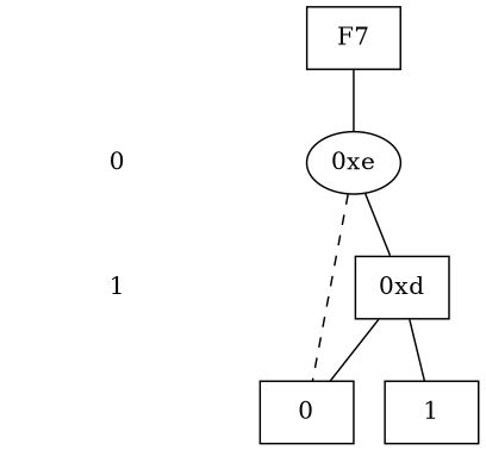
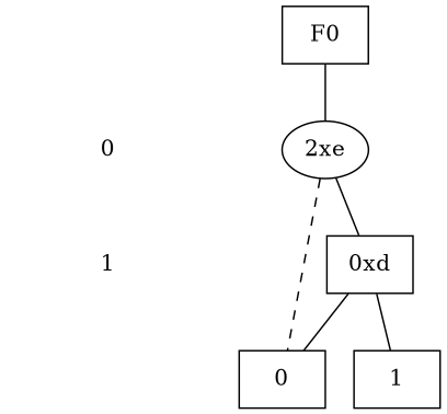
  digraph {
    node [shape=box]
    edge [dir=none style=solid]
    "CONST NODES" [shape=plaintext style=invis]
    " 0 " [shape=plaintext]
    " 1 " [shape=plaintext]
-   F0 [label=F7]
-   "0xe" [shape=""]
+   F0
+   "0xe" [label="2xe" shape=""]
    "0xd"
    n7 [label=0]
    n8 [label=1]
    subgraph sub_1 {
      "CONST NODES"
      " 0 "
      " 1 "
    }
    subgraph sub_2 {
      rank=same
      F0
    }
    subgraph sub_3 {
      rank=same
      " 0 "
      "0xe"
    }
    subgraph sub_4 {
      rank=same
      " 1 "
      "0xd"
    }
    subgraph sub_5 {
      rank=same
      "CONST NODES"
      subgraph sub_6 {
        rank=same
        n7
        n8
      }
    }
    " 0 " -> " 1 " [style=invis]
    " 1 " -> "CONST NODES" [style=invis]
    F0 -> "0xe"
    "0xe" -> "0xd"
    "0xe" -> n7 [style=dashed]
    "0xd" -> n7
    "0xd" -> n8
  }
